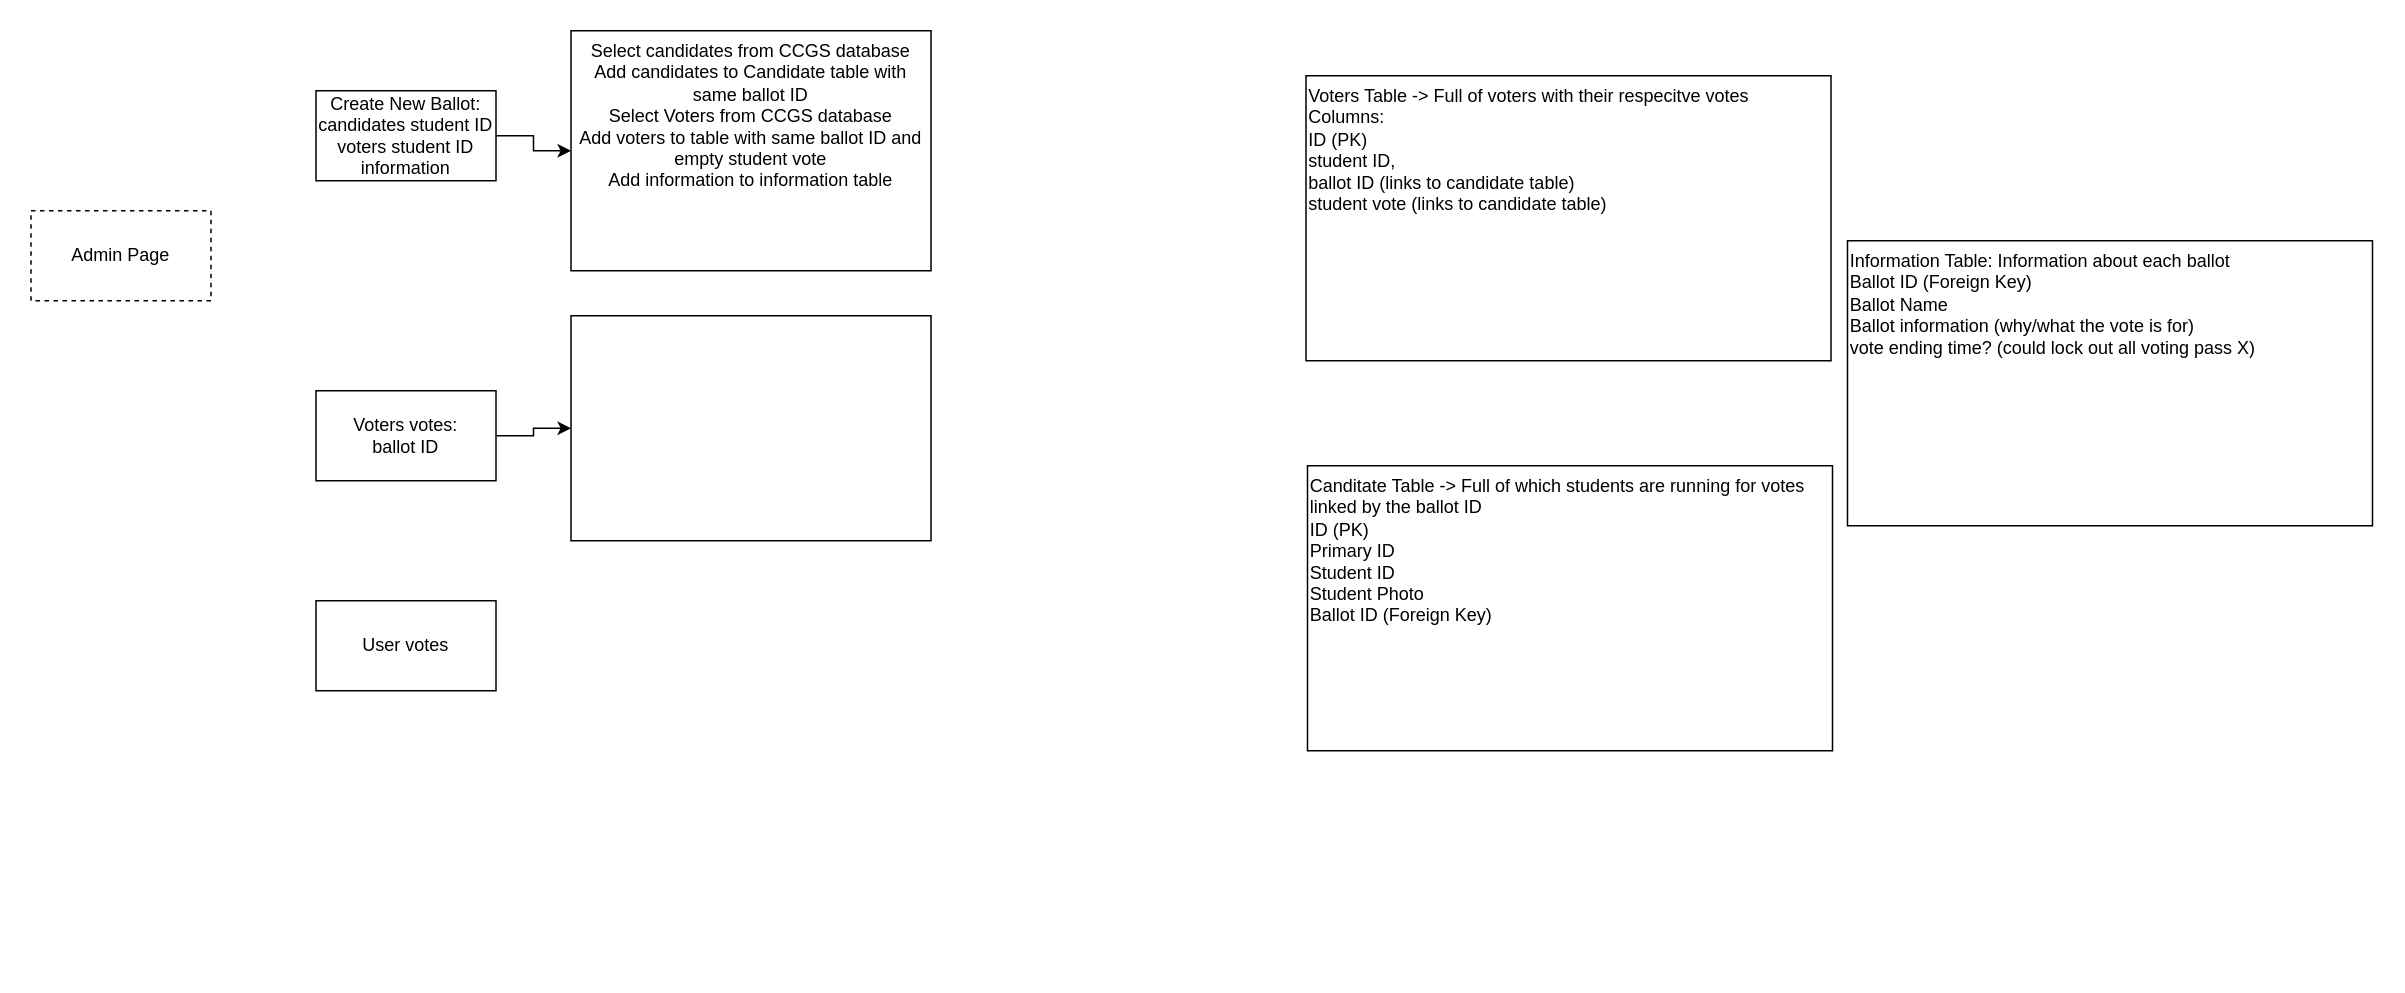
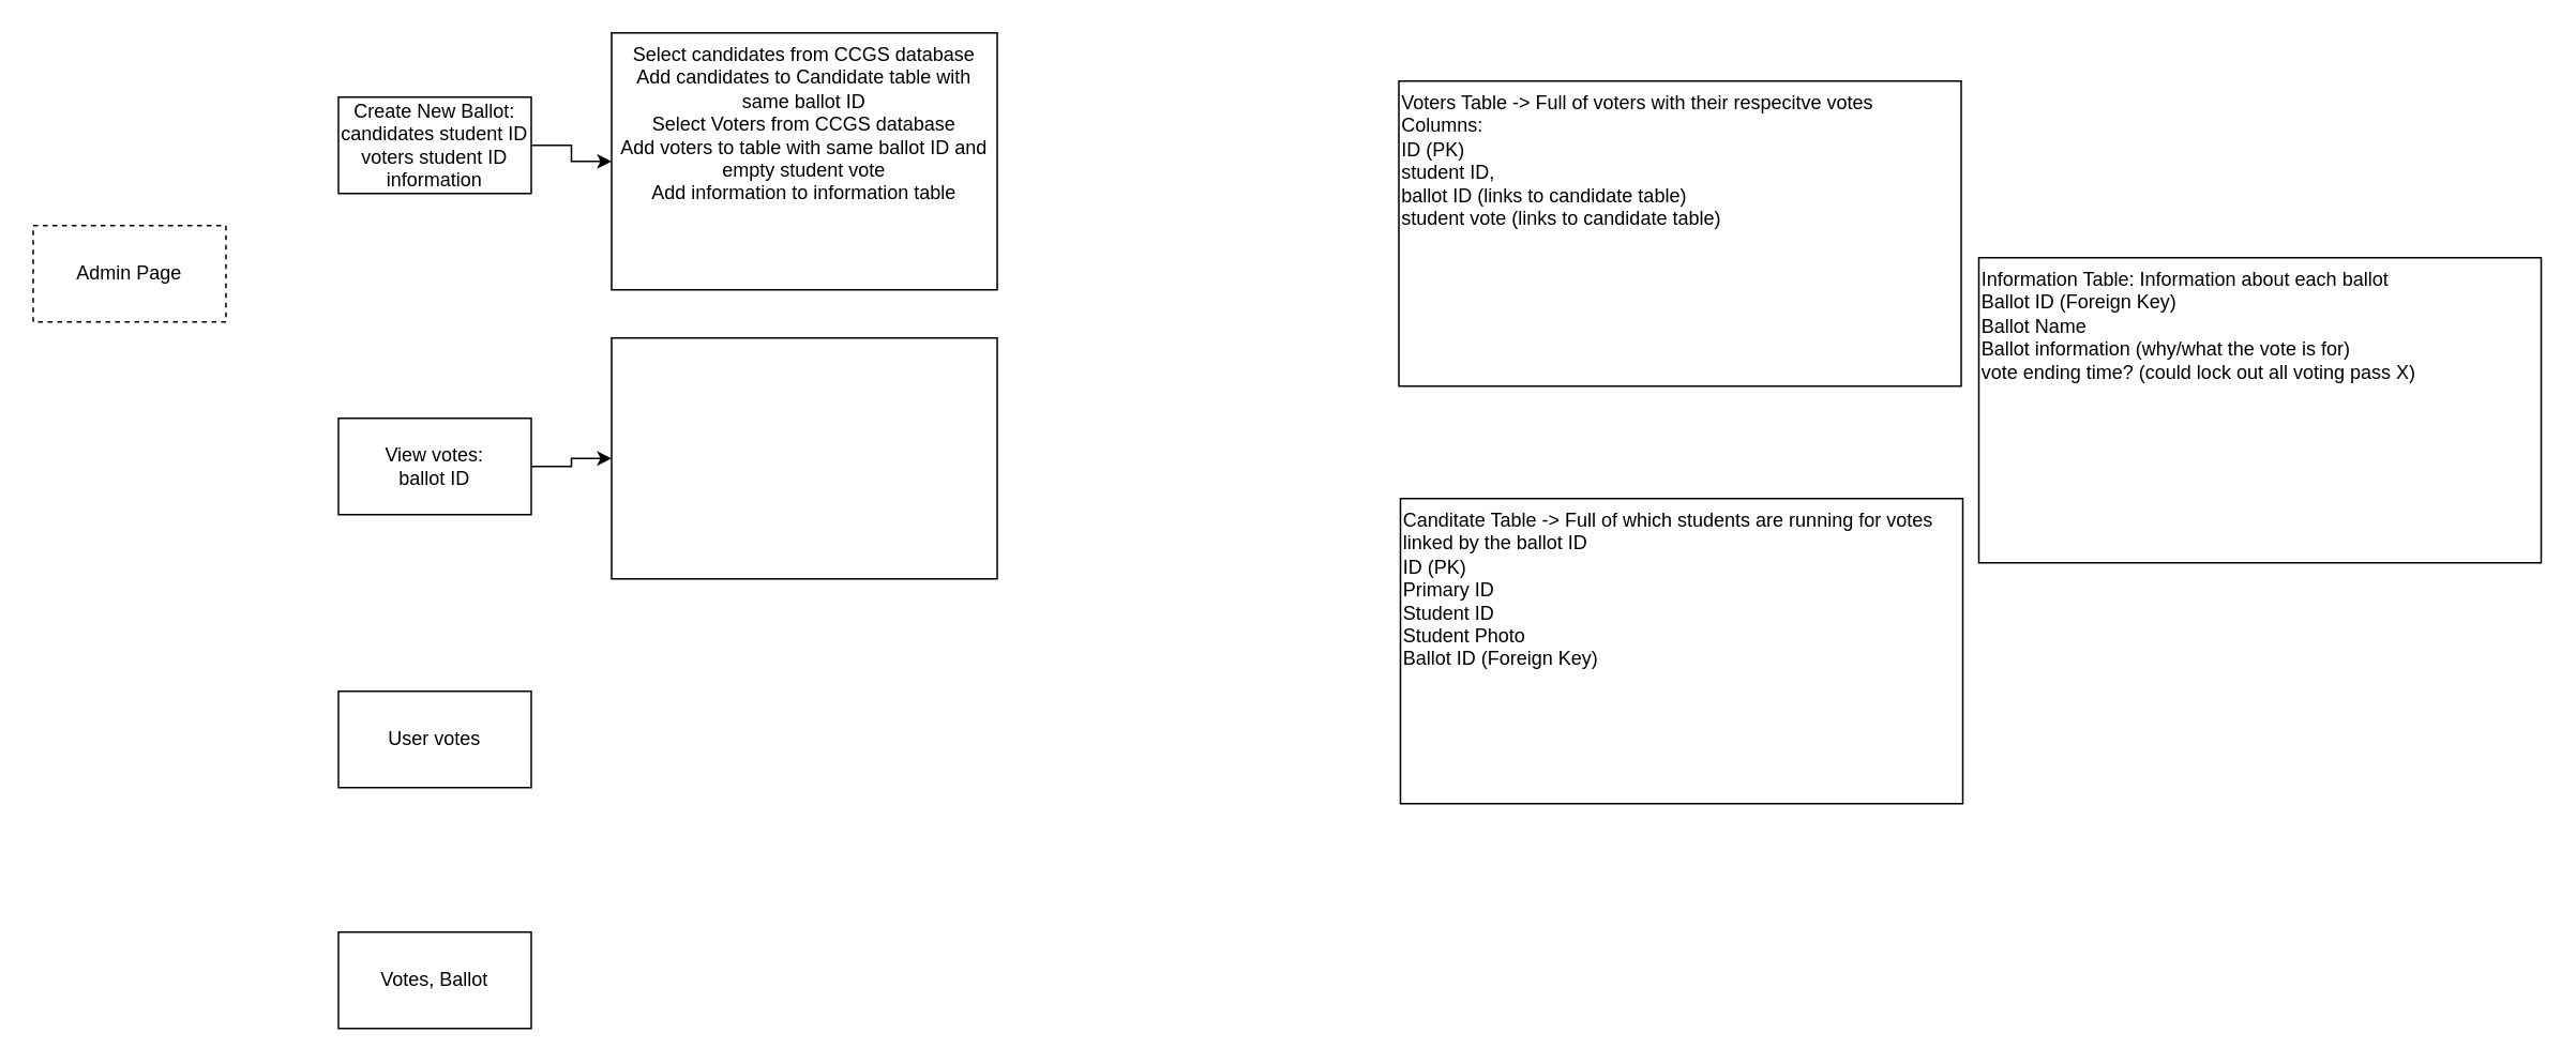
  <mxCell id="0" />
  <mxCell id="1" parent="0" />
  <mxCell id="2" value="Admin Page" style="rounded=0;whiteSpace=wrap;html=1;dashed=1;" vertex="1" parent="1"><mxGeometry x="20" y="140" width="120" height="60" as="geometry" /></mxCell>
  <mxCell id="3" style="edgeStyle=orthogonalEdgeStyle;rounded=0;orthogonalLoop=1;jettySize=auto;html=1;entryX=0;entryY=0.5;entryDx=0;entryDy=0;" edge="1" parent="1" source="4" target="5"><mxGeometry relative="1" as="geometry" /></mxCell>
  <mxCell id="4" value="Create New Ballot:&lt;br&gt;candidates student ID&lt;br&gt;voters student ID&lt;br&gt;information" style="rounded=0;whiteSpace=wrap;html=1;" vertex="1" parent="1"><mxGeometry x="210" y="60" width="120" height="60" as="geometry" /></mxCell>
  <mxCell id="5" value="Select candidates from CCGS database&lt;br&gt;Add candidates to Candidate table with same ballot ID&lt;br&gt;Select Voters from CCGS database&lt;br&gt;Add voters to table with same ballot ID and empty student vote&lt;br&gt;Add information to information table" style="rounded=0;whiteSpace=wrap;html=1;verticalAlign=top;" vertex="1" parent="1"><mxGeometry x="380" y="20" width="240" height="160" as="geometry" /></mxCell>
  <mxCell id="6" value="Voters Table -&amp;gt; Full of voters with their respecitve votes&lt;br&gt;Columns:&lt;br&gt;ID (PK)&lt;br&gt;student ID,&lt;br&gt;ballot ID (links to candidate table)&lt;br&gt;student vote (links to candidate table)" style="rounded=0;whiteSpace=wrap;html=1;align=left;horizontal=1;verticalAlign=top;" vertex="1" parent="1"><mxGeometry x="870" y="50" width="350" height="190" as="geometry" /></mxCell>
  <mxCell id="7" style="edgeStyle=orthogonalEdgeStyle;rounded=0;orthogonalLoop=1;jettySize=auto;html=1;" edge="1" parent="1"><mxGeometry relative="1" as="geometry"><mxPoint x="331" y="200" as="sourcePoint" /></mxGeometry></mxCell>
  <mxCell id="8" style="edgeStyle=orthogonalEdgeStyle;rounded=0;orthogonalLoop=1;jettySize=auto;html=1;" edge="1" parent="1" source="9" target="10"><mxGeometry relative="1" as="geometry" /></mxCell>
- <mxCell id="9" value="Voters votes:&lt;br&gt;ballot ID" style="rounded=0;whiteSpace=wrap;html=1;" vertex="1" parent="1"><mxGeometry x="210" y="260" width="120" height="60" as="geometry" /></mxCell>
+ <mxCell id="9" value="View votes:&lt;br&gt;ballot ID" style="rounded=0;whiteSpace=wrap;html=1;" vertex="1" parent="1"><mxGeometry x="210" y="260" width="120" height="60" as="geometry" /></mxCell>
  <mxCell id="10" value="" style="rounded=0;whiteSpace=wrap;html=1;verticalAlign=top;" vertex="1" parent="1"><mxGeometry x="380" y="210" width="240" height="150" as="geometry" /></mxCell>
- <mxCell id="11" value="User votes" style="rounded=0;whiteSpace=wrap;html=1;" vertex="1" parent="1"><mxGeometry x="210" y="400" width="120" height="60" as="geometry" /></mxCell>
+ <mxCell id="11" value="User votes" style="rounded=0;whiteSpace=wrap;html=1;" vertex="1" parent="1"><mxGeometry x="210" y="430" width="120" height="60" as="geometry" /></mxCell>
+ <mxCell id="12" value="Votes, Ballot" style="rounded=0;whiteSpace=wrap;html=1;" vertex="1" parent="1"><mxGeometry x="210" y="580" width="120" height="60" as="geometry" /></mxCell>
  <mxCell id="13" value="Canditate Table -&amp;gt; Full of which students are running for votes linked by the ballot ID&lt;br&gt;ID (PK)&lt;br&gt;Primary ID&lt;br&gt;Student ID&lt;br&gt;Student Photo&lt;br&gt;Ballot ID (Foreign Key)" style="rounded=0;whiteSpace=wrap;html=1;align=left;horizontal=1;verticalAlign=top;" vertex="1" parent="1"><mxGeometry x="871" y="310" width="350" height="190" as="geometry" /></mxCell>
  <mxCell id="14" value="Information Table: Information about each ballot&lt;br&gt;Ballot ID (Foreign Key)&lt;br&gt;Ballot Name&lt;br&gt;Ballot information (why/what the vote is for)&lt;br&gt;vote ending time? (could lock out all voting pass X)" style="rounded=0;whiteSpace=wrap;html=1;align=left;horizontal=1;verticalAlign=top;" vertex="1" parent="1"><mxGeometry x="1231" y="160" width="350" height="190" as="geometry" /></mxCell>
